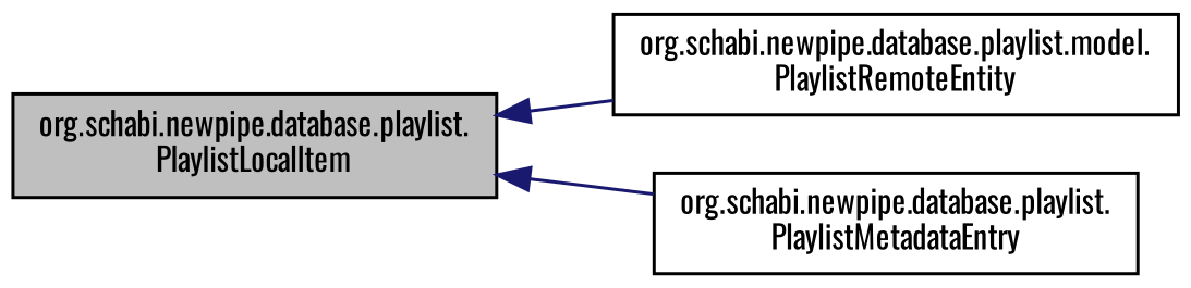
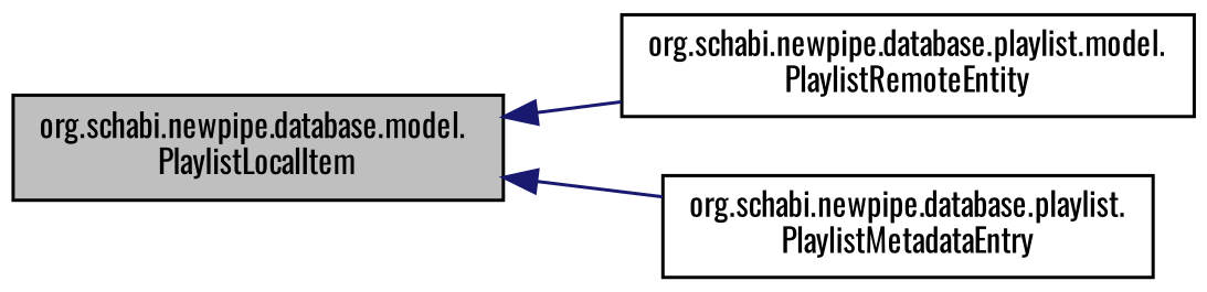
  digraph {
    fontname=Oswald
    rankdir=LR
    node [color=black fillcolor=white fontname=Oswald fontsize=10 shape=record style=filled]
    edge [color=midnightblue dir=back fontname=Oswald fontsize=10 labelfontname=Helvetica labelfontsize=10 style=solid]
-   n1 [fillcolor=grey75 fontcolor=black height=0.2 label="org.schabi.newpipe.database.playlist.\lPlaylistLocalItem" width=0.4]
+   n1 [fillcolor=grey75 fontcolor=black height=0.2 label="org.schabi.newpipe.database.model.\lPlaylistLocalItem" width=0.4]
    n2 [height=0.2 label="org.schabi.newpipe.database.playlist.model.\lPlaylistRemoteEntity" width=0.4]
    n3 [height=0.2 label="org.schabi.newpipe.database.playlist.\lPlaylistMetadataEntry" width=0.4]
    n1 -> n2
    n1 -> n3
  }
